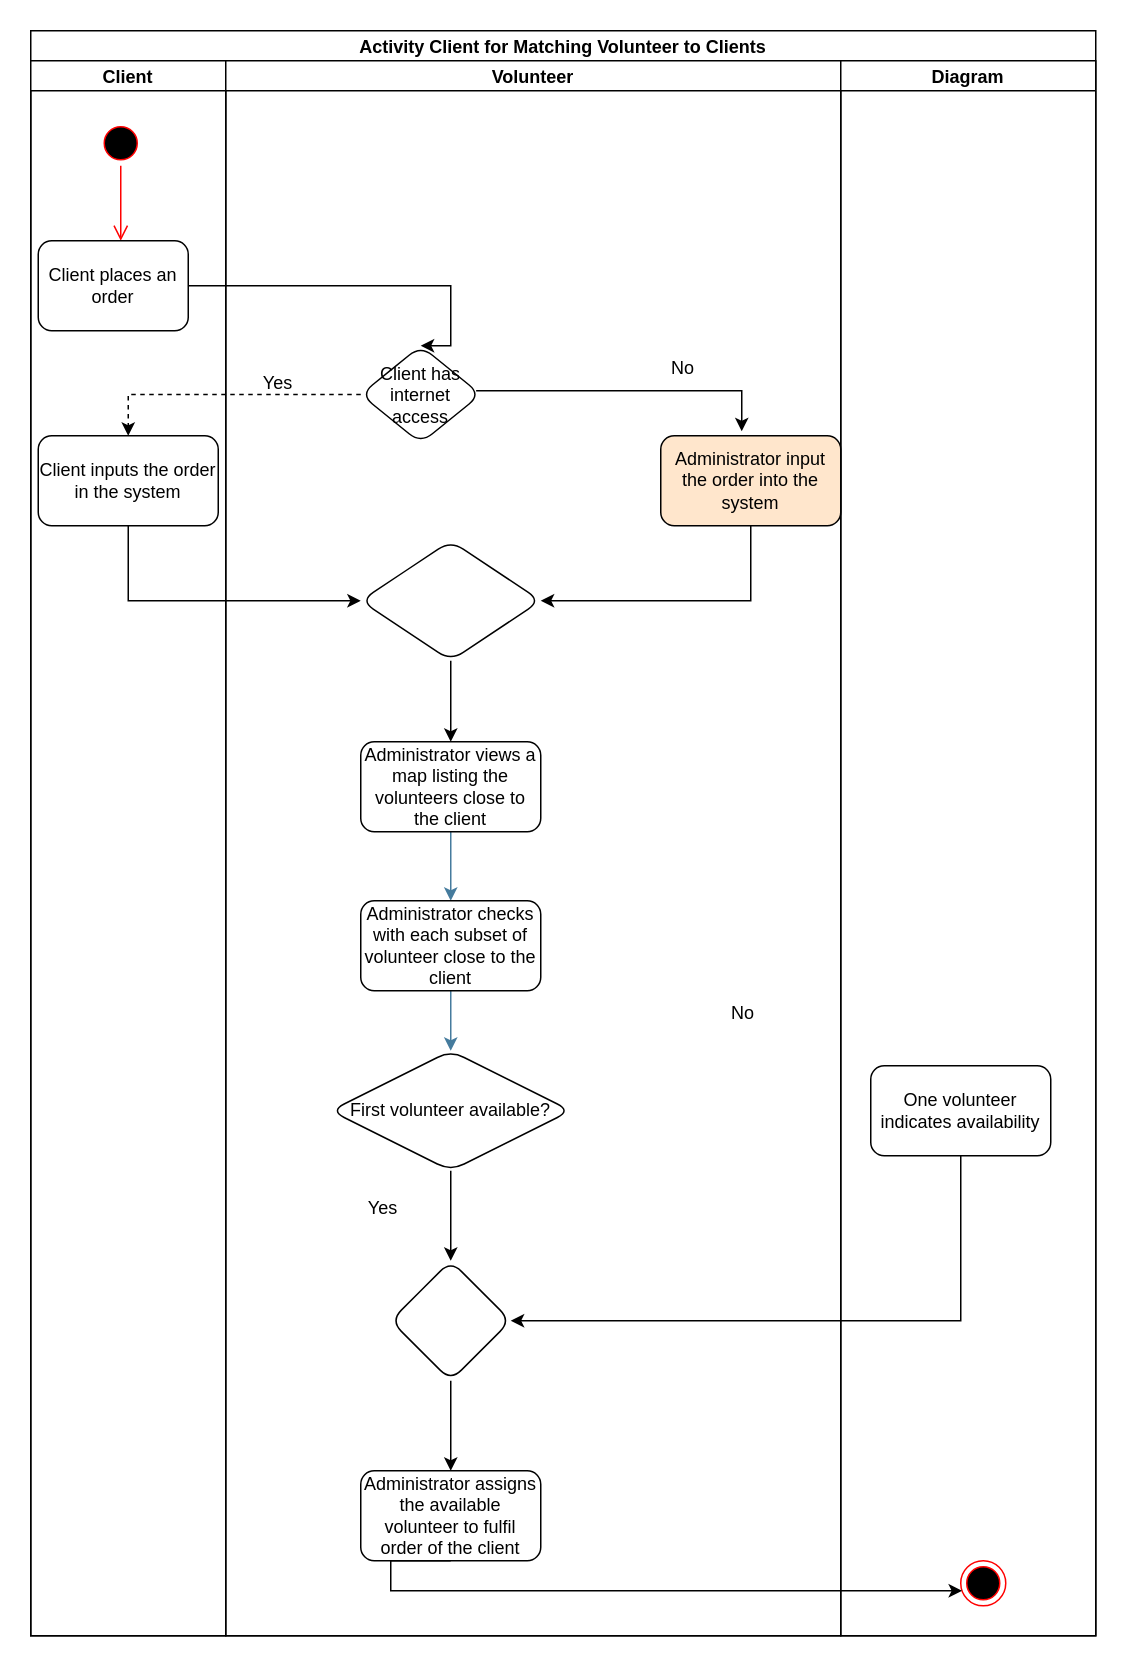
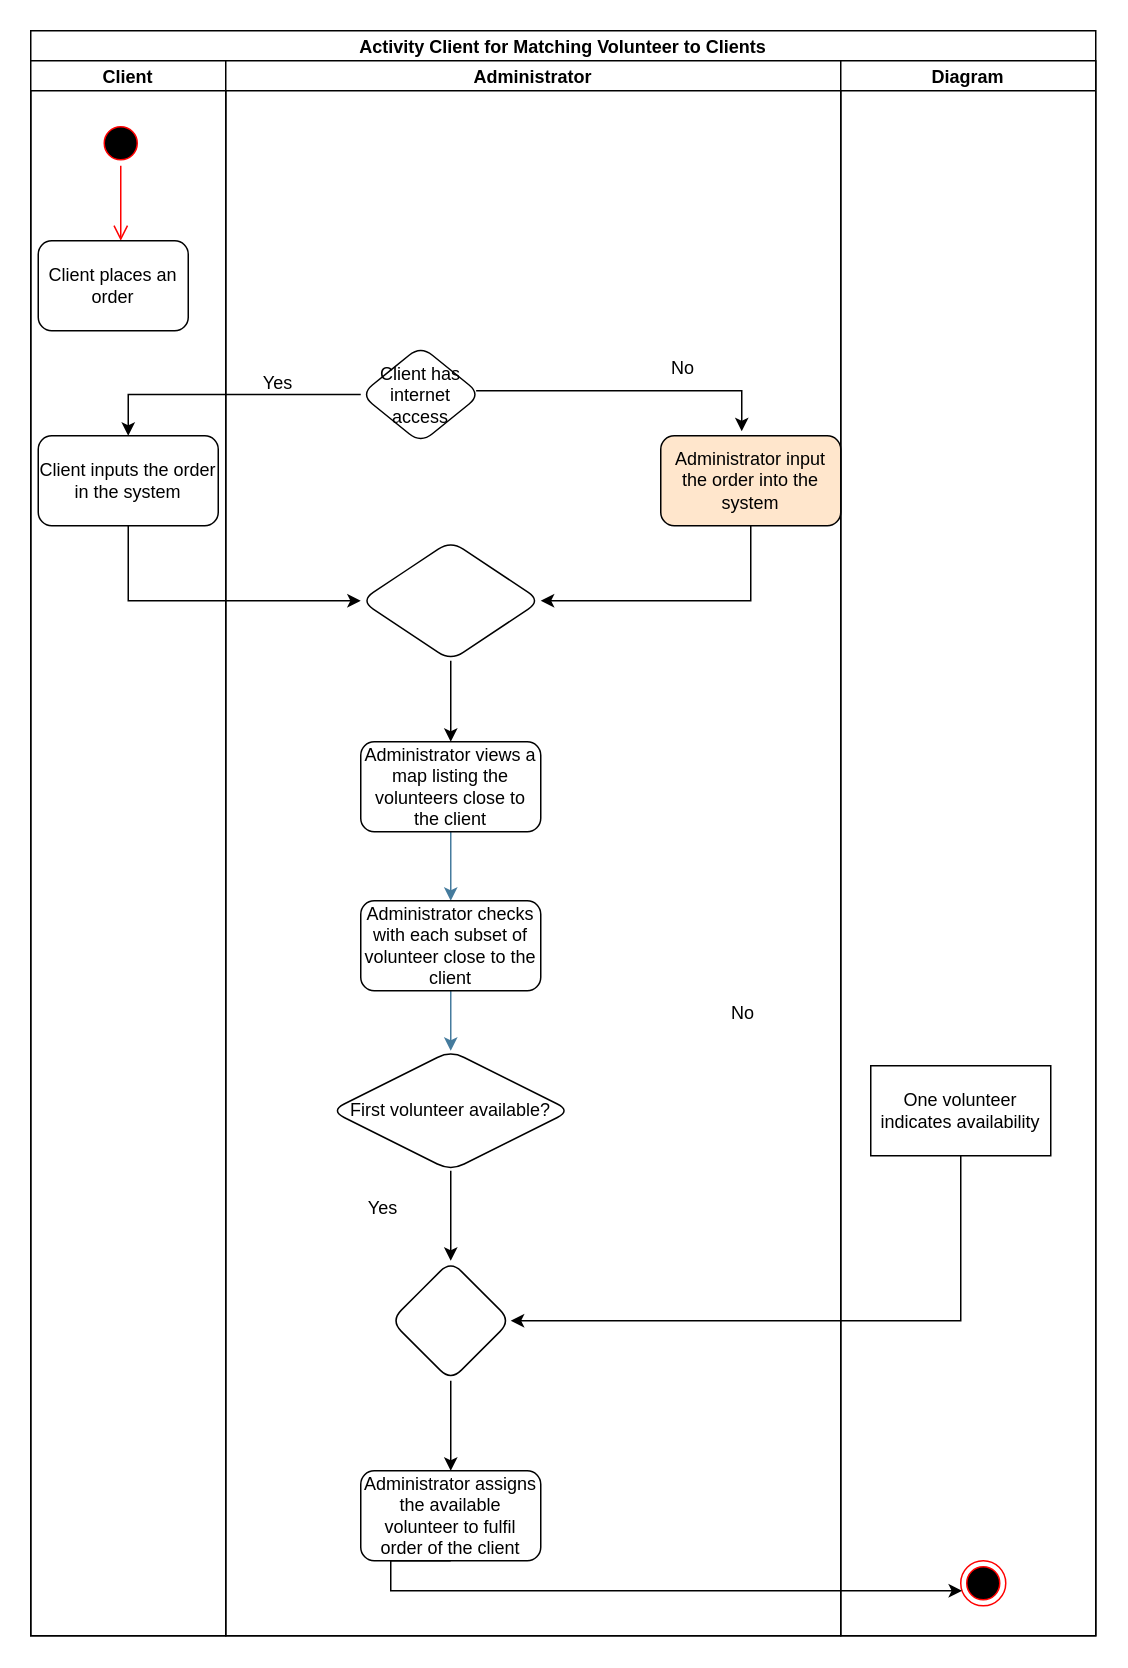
  <mxCell id="0" />
  <mxCell id="1" parent="0" />
  <mxCell id="2" value="Activity Client for Matching Volunteer to Clients" style="swimlane;childLayout=stackLayout;resizeParent=1;resizeParentMax=0;startSize=20;" parent="1" vertex="1"><mxGeometry x="20" y="20" width="710" height="1070" as="geometry" /></mxCell>
  <mxCell id="3" value="Client" style="swimlane;startSize=20;" parent="2" vertex="1"><mxGeometry y="20" width="130" height="1050" as="geometry" /></mxCell>
  <mxCell id="4" value="" style="ellipse;html=1;shape=startState;fillColor=#000000;strokeColor=#ff0000;" parent="3" vertex="1"><mxGeometry x="45" y="40" width="30" height="30" as="geometry" /></mxCell>
  <mxCell id="5" value="" style="edgeStyle=orthogonalEdgeStyle;html=1;verticalAlign=bottom;endArrow=open;endSize=8;strokeColor=#ff0000;rounded=0;" parent="3" source="4" edge="1"><mxGeometry relative="1" as="geometry"><mxPoint x="60" y="120" as="targetPoint" /></mxGeometry></mxCell>
  <mxCell id="6" value="Client places an order" style="rounded=1;whiteSpace=wrap;html=1;fillColor=#FFFFFF;" parent="3" vertex="1"><mxGeometry x="5" y="120" width="100" height="60" as="geometry" /></mxCell>
  <mxCell id="7" value="Client inputs the order in the system" style="whiteSpace=wrap;html=1;rounded=1;fillColor=#FFFFFF;" parent="3" vertex="1"><mxGeometry x="5" y="250" width="120" height="60" as="geometry" /></mxCell>
- <mxCell id="8" value="Volunteer" style="swimlane;startSize=20;" parent="2" vertex="1"><mxGeometry x="130" y="20" width="410" height="1050" as="geometry" /></mxCell>
+ <mxCell id="8" value="Administrator" style="swimlane;startSize=20;" parent="2" vertex="1"><mxGeometry x="130" y="20" width="410" height="1050" as="geometry" /></mxCell>
  <mxCell id="9" value="" style="edgeStyle=orthogonalEdgeStyle;rounded=0;orthogonalLoop=1;jettySize=auto;html=1;entryX=0.45;entryY=-0.05;entryDx=0;entryDy=0;entryPerimeter=0;" parent="8" source="10" target="13" edge="1"><mxGeometry relative="1" as="geometry"><Array as="points"><mxPoint x="344" y="220" /></Array></mxGeometry></mxCell>
  <mxCell id="10" value="Client has internet access" style="rhombus;whiteSpace=wrap;html=1;rounded=1;fillColor=#FFFFFF;" parent="8" vertex="1"><mxGeometry x="90" y="190" width="80" height="65" as="geometry" /></mxCell>
  <mxCell id="11" value="No" style="text;html=1;strokeColor=none;fillColor=none;align=center;verticalAlign=middle;whiteSpace=wrap;rounded=0;" parent="8" vertex="1"><mxGeometry x="260" y="190" width="90" height="30" as="geometry" /></mxCell>
  <mxCell id="12" style="edgeStyle=orthogonalEdgeStyle;rounded=0;orthogonalLoop=1;jettySize=auto;html=1;exitX=0.5;exitY=1;exitDx=0;exitDy=0;entryX=1;entryY=0.5;entryDx=0;entryDy=0;" parent="8" source="13" target="22" edge="1"><mxGeometry relative="1" as="geometry" /></mxCell>
  <mxCell id="13" value="Administrator input the order into the system" style="whiteSpace=wrap;html=1;rounded=1;fillColor=#ffe6cc;" parent="8" vertex="1"><mxGeometry x="290" y="250" width="120" height="60" as="geometry" /></mxCell>
  <mxCell id="14" value="" style="edgeStyle=orthogonalEdgeStyle;curved=0;rounded=1;sketch=0;orthogonalLoop=1;jettySize=auto;html=1;fontColor=#1D3557;strokeColor=#457B9D;fillColor=#A8DADC;" edge="1" parent="8" source="15" target="27"><mxGeometry relative="1" as="geometry" /></mxCell>
  <mxCell id="15" value="Administrator views a map listing the volunteers close to the client" style="whiteSpace=wrap;html=1;rounded=1;fillColor=#FFFFFF;" parent="8" vertex="1"><mxGeometry x="90" y="454" width="120" height="60" as="geometry" /></mxCell>
  <mxCell id="16" style="edgeStyle=orthogonalEdgeStyle;rounded=0;orthogonalLoop=1;jettySize=auto;html=1;exitX=0.5;exitY=1;exitDx=0;exitDy=0;" parent="8" source="17" target="20" edge="1"><mxGeometry relative="1" as="geometry" /></mxCell>
  <mxCell id="17" value="First volunteer available?" style="rhombus;whiteSpace=wrap;html=1;rounded=1;fillColor=#FFFFFF;" parent="8" vertex="1"><mxGeometry x="70" y="660" width="160" height="80" as="geometry" /></mxCell>
  <mxCell id="18" value="Administrator assigns the available volunteer to fulfil order of the client" style="whiteSpace=wrap;html=1;rounded=1;fillColor=#FFFFFF;" parent="8" vertex="1"><mxGeometry x="90" y="940" width="120" height="60" as="geometry" /></mxCell>
  <mxCell id="19" style="edgeStyle=orthogonalEdgeStyle;rounded=0;orthogonalLoop=1;jettySize=auto;html=1;exitX=0.5;exitY=1;exitDx=0;exitDy=0;" parent="8" source="20" target="18" edge="1"><mxGeometry relative="1" as="geometry" /></mxCell>
  <mxCell id="20" value="" style="rhombus;whiteSpace=wrap;html=1;rounded=1;fillColor=#FFFFFF;" parent="8" vertex="1"><mxGeometry x="110" y="800" width="80" height="80" as="geometry" /></mxCell>
  <mxCell id="21" style="edgeStyle=orthogonalEdgeStyle;rounded=0;orthogonalLoop=1;jettySize=auto;html=1;exitX=0.5;exitY=1;exitDx=0;exitDy=0;" parent="8" source="22" target="15" edge="1"><mxGeometry relative="1" as="geometry" /></mxCell>
  <mxCell id="22" value="" style="rhombus;whiteSpace=wrap;html=1;rounded=1;fillColor=#FFFFFF;" parent="8" vertex="1"><mxGeometry x="90" y="320" width="120" height="80" as="geometry" /></mxCell>
  <mxCell id="23" value="Yes" style="text;html=1;strokeColor=none;fillColor=none;align=center;verticalAlign=middle;whiteSpace=wrap;rounded=0;" parent="8" vertex="1"><mxGeometry x="-10" y="200" width="90" height="30" as="geometry" /></mxCell>
  <mxCell id="24" value="No" style="text;html=1;strokeColor=none;fillColor=none;align=center;verticalAlign=middle;whiteSpace=wrap;rounded=0;" parent="8" vertex="1"><mxGeometry x="300" y="620" width="90" height="30" as="geometry" /></mxCell>
  <mxCell id="25" value="Yes" style="text;html=1;strokeColor=none;fillColor=none;align=center;verticalAlign=middle;whiteSpace=wrap;rounded=0;" parent="8" vertex="1"><mxGeometry x="60" y="750" width="90" height="30" as="geometry" /></mxCell>
  <mxCell id="26" style="edgeStyle=orthogonalEdgeStyle;curved=0;rounded=1;sketch=0;orthogonalLoop=1;jettySize=auto;html=1;exitX=0.5;exitY=1;exitDx=0;exitDy=0;fontColor=#1D3557;strokeColor=#457B9D;fillColor=#A8DADC;" edge="1" parent="8" source="27" target="17"><mxGeometry relative="1" as="geometry" /></mxCell>
  <mxCell id="27" value="Administrator checks with each subset of volunteer close to the client" style="whiteSpace=wrap;html=1;rounded=1;fillColor=#FFFFFF;" vertex="1" parent="8"><mxGeometry x="90" y="560" width="120" height="60" as="geometry" /></mxCell>
  <mxCell id="28" value="Diagram" style="swimlane;startSize=20;fillColor=#FFFFFF;" parent="2" vertex="1"><mxGeometry x="540" y="20" width="170" height="1050" as="geometry" /></mxCell>
  <mxCell id="29" value="" style="ellipse;html=1;shape=endState;fillColor=#000000;strokeColor=#ff0000;" parent="28" vertex="1"><mxGeometry x="80" y="1000" width="30" height="30" as="geometry" /></mxCell>
- <mxCell id="30" value="One volunteer indicates availability" style="whiteSpace=wrap;html=1;rounded=1;fillColor=#FFFFFF;" parent="28" vertex="1"><mxGeometry x="20" y="670" width="120" height="60" as="geometry" /></mxCell>
- <mxCell id="31" value="" style="edgeStyle=orthogonalEdgeStyle;rounded=0;orthogonalLoop=1;jettySize=auto;html=1;entryX=0.5;entryY=0;entryDx=0;entryDy=0;" parent="2" source="6" target="10" edge="1"><mxGeometry relative="1" as="geometry"><Array as="points"><mxPoint x="280" y="170" /></Array></mxGeometry></mxCell>
+ <mxCell id="30" value="One volunteer indicates availability" style="whiteSpace=wrap;html=1;fillColor=#FFFFFF;rounded=0;" parent="28" vertex="1"><mxGeometry x="20" y="670" width="120" height="60" as="geometry" /></mxCell>
  <mxCell id="32" style="edgeStyle=orthogonalEdgeStyle;rounded=0;orthogonalLoop=1;jettySize=auto;html=1;exitX=0.5;exitY=1;exitDx=0;exitDy=0;" parent="2" source="18" target="29" edge="1"><mxGeometry relative="1" as="geometry"><Array as="points"><mxPoint x="240" y="1040" /></Array></mxGeometry></mxCell>
- <mxCell id="33" value="" style="edgeStyle=orthogonalEdgeStyle;rounded=0;orthogonalLoop=1;jettySize=auto;html=1;entryX=0.5;entryY=0;entryDx=0;entryDy=0;dashed=1;" parent="2" source="10" target="7" edge="1"><mxGeometry relative="1" as="geometry" /></mxCell>
+ <mxCell id="33" value="" style="edgeStyle=orthogonalEdgeStyle;rounded=0;orthogonalLoop=1;jettySize=auto;html=1;entryX=0.5;entryY=0;entryDx=0;entryDy=0;" parent="2" source="10" target="7" edge="1"><mxGeometry relative="1" as="geometry" /></mxCell>
  <mxCell id="34" style="edgeStyle=orthogonalEdgeStyle;rounded=0;orthogonalLoop=1;jettySize=auto;html=1;exitX=0.5;exitY=1;exitDx=0;exitDy=0;entryX=0;entryY=0.5;entryDx=0;entryDy=0;" parent="2" source="7" target="22" edge="1"><mxGeometry relative="1" as="geometry" /></mxCell>
  <mxCell id="35" style="edgeStyle=orthogonalEdgeStyle;rounded=0;orthogonalLoop=1;jettySize=auto;html=1;exitX=0.5;exitY=1;exitDx=0;exitDy=0;entryX=1;entryY=0.5;entryDx=0;entryDy=0;" parent="2" source="30" target="20" edge="1"><mxGeometry relative="1" as="geometry" /></mxCell>
